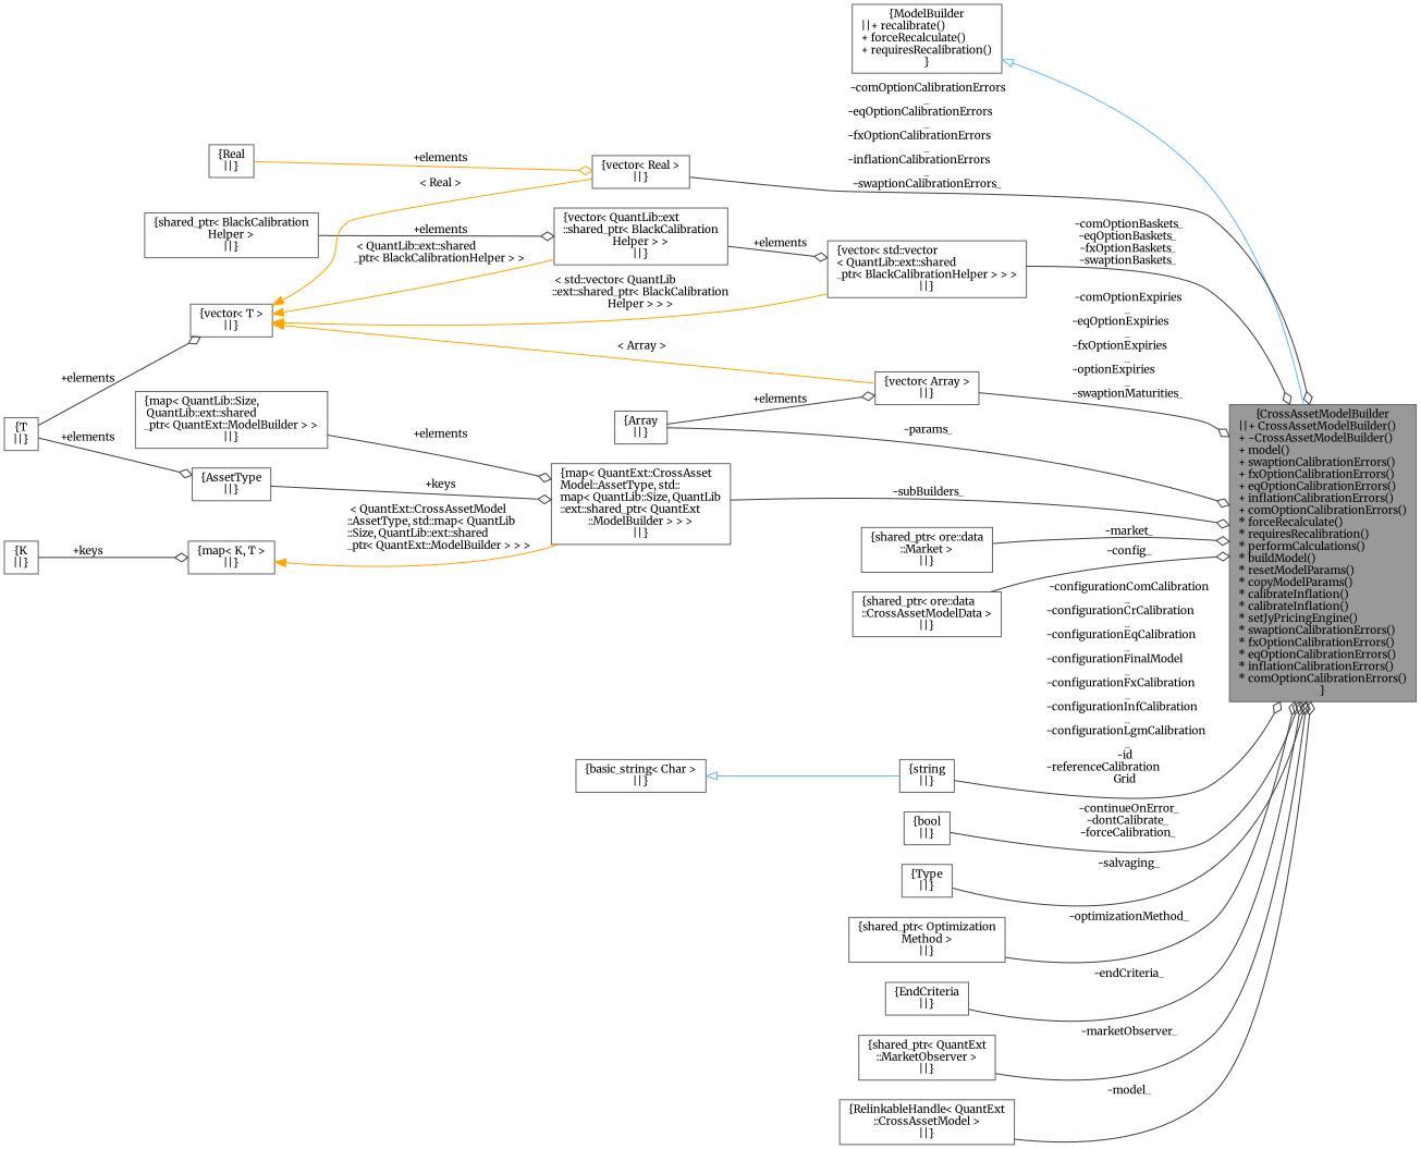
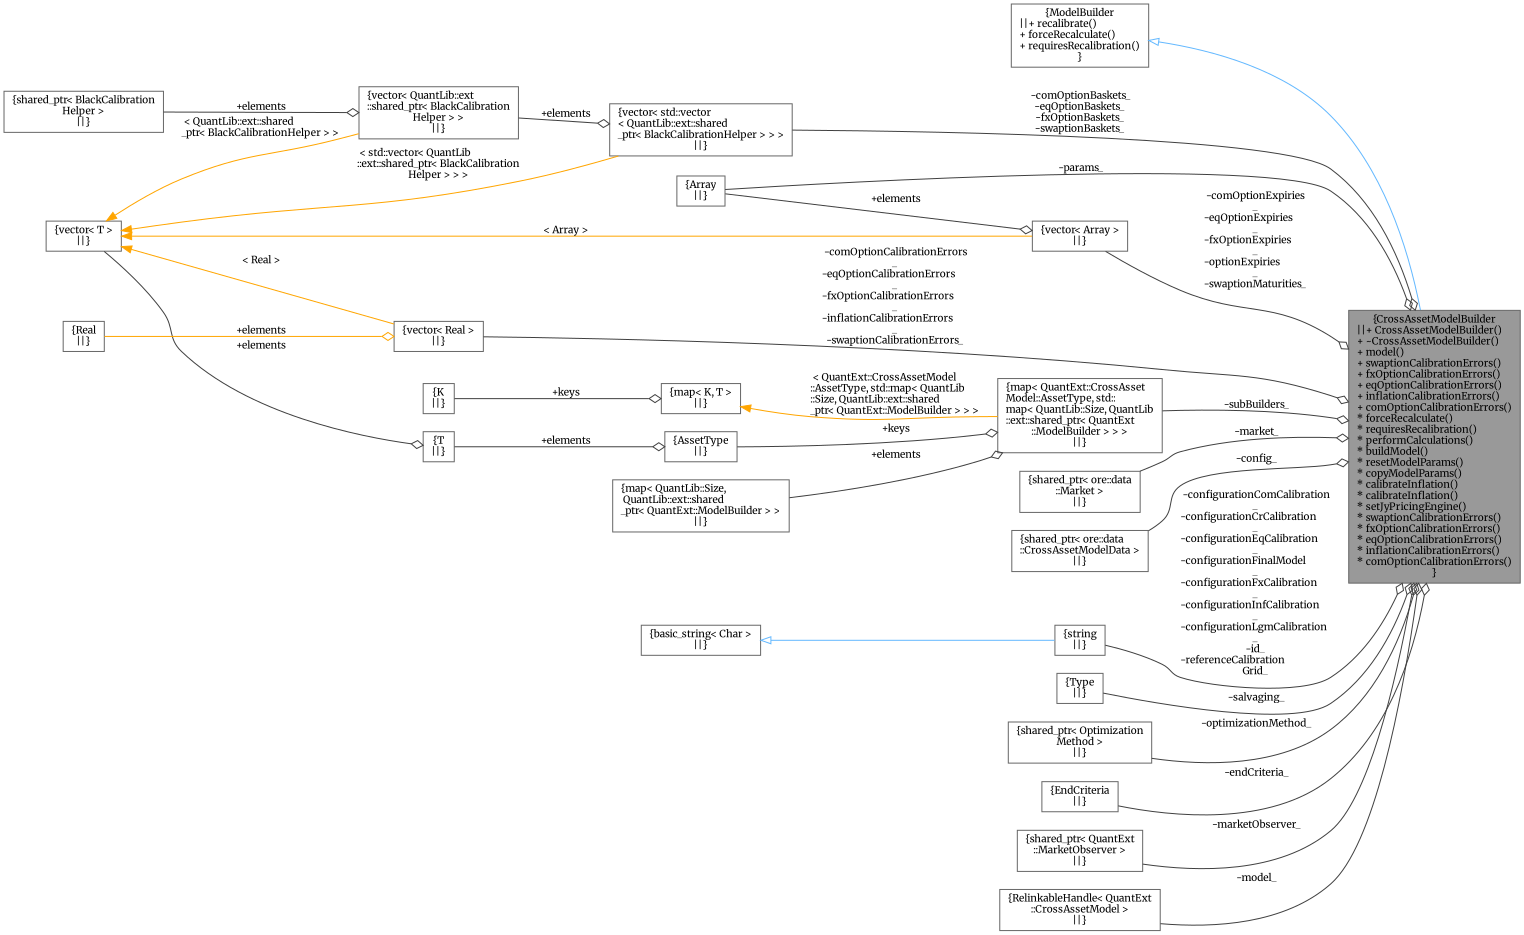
  digraph {
    fontname=Merriweather
    rankdir=LR
    node [color=gray40 fillcolor=white fontname=Merriweather fontsize=10 shape=box style=filled]
    edge [color=grey25 fontname=Merriweather fontsize=10 labelfontname=Helvetica labelfontsize=10 style=solid arrowhead=odiamond]
    n1 [fillcolor=grey60 fontcolor=black height=0.2 label="{CrossAssetModelBuilder\n||+ CrossAssetModelBuilder()\l+ ~CrossAssetModelBuilder()\l+ model()\l+ swaptionCalibrationErrors()\l+ fxOptionCalibrationErrors()\l+ eqOptionCalibrationErrors()\l+ inflationCalibrationErrors()\l+ comOptionCalibrationErrors()\l* forceRecalculate()\l* requiresRecalibration()\l* performCalculations()\l* buildModel()\l* resetModelParams()\l* copyModelParams()\l* calibrateInflation()\l* calibrateInflation()\l* setJyPricingEngine()\l* swaptionCalibrationErrors()\l* fxOptionCalibrationErrors()\l* eqOptionCalibrationErrors()\l* inflationCalibrationErrors()\l* comOptionCalibrationErrors()\l}" width=0.4]
    n2 [height=0.2 label="{ModelBuilder\n||+ recalibrate()\l+ forceRecalculate()\l+ requiresRecalibration()\l}" width=0.4]
    n3 [height=0.2 label="{vector\< std::vector\l\< QuantLib::ext::shared\l_ptr\< BlackCalibrationHelper \> \> \>\n||}" width=0.4]
    n4 [height=0.2 label="{vector\< QuantLib::ext\l::shared_ptr\< BlackCalibration\lHelper \> \>\n||}" width=0.4]
    n5 [height=0.2 label="{shared_ptr\< BlackCalibration\lHelper \>\n||}" width=0.4]
    n6 [height=0.2 label="{vector\< T \>\n||}" width=0.4]
    n7 [height=0.2 label="{vector\< Array \>\n||}" width=0.4]
    n8 [height=0.2 label="{vector\< Real \>\n||}" width=0.4]
    n9 [height=0.2 label="{T\n||}" width=0.4]
    n10 [height=0.2 label="{AssetType\n||}" width=0.4]
    n11 [height=0.2 label="{map\< K, T \>\n||}" width=0.4]
    n12 [height=0.2 label="{map\< QuantExt::CrossAsset\lModel::AssetType, std::\lmap\< QuantLib::Size, QuantLib\l::ext::shared_ptr\< QuantExt\l::ModelBuilder \> \> \>\n||}" width=0.4]
    n13 [height=0.2 label="{Array\n||}" width=0.4]
    n14 [height=0.2 label="{Real\n||}" width=0.4]
    n15 [height=0.2 label="{map\< QuantLib::Size,\l QuantLib::ext::shared\l_ptr\< QuantExt::ModelBuilder \> \>\n||}" width=0.4]
    n16 [height=0.2 label="{K\n||}" width=0.4]
    n17 [height=0.2 label="{shared_ptr\< ore::data\l::Market \>\n||}" width=0.4]
    n18 [height=0.2 label="{shared_ptr\< ore::data\l::CrossAssetModelData \>\n||}" width=0.4]
    n19 [height=0.2 label="{string\n||}" width=0.4]
    n20 [height=0.2 label="{basic_string\< Char \>\n||}" width=0.4]
-   n21 [height=0.2 label="{bool\n||}" width=0.4]
    n22 [height=0.2 label="{Type\n||}" width=0.4]
    n23 [height=0.2 label="{shared_ptr\< Optimization\lMethod \>\n||}" width=0.4]
    n24 [height=0.2 label="{EndCriteria\n||}" width=0.4]
    n25 [height=0.2 label="{shared_ptr\< QuantExt\l::MarketObserver \>\n||}" width=0.4]
    n26 [height=0.2 label="{RelinkableHandle\< QuantExt\l::CrossAssetModel \>\n||}" width=0.4]
    n2 -> n1 [arrowtail=onormal color=steelblue1 dir=back arrowhead=""]
    n3 -> n1 [label=" -comOptionBaskets_\n-eqOptionBaskets_\n-fxOptionBaskets_\n-swaptionBaskets_"]
    n4 -> n3 [label=" +elements"]
    n5 -> n4 [label=" +elements"]
    n6 -> n3 [color=orange dir=back label=" \< std::vector\< QuantLib\l::ext::shared_ptr\< BlackCalibration\lHelper \> \> \>" arrowhead=""]
    n6 -> n4 [color=orange dir=back label=" \< QuantLib::ext::shared\l_ptr\< BlackCalibrationHelper \> \>" arrowhead=""]
    n6 -> n7 [color=orange dir=back label=" \< Array \>" arrowhead=""]
    n6 -> n8 [color=orange dir=back label=" \< Real \>" arrowhead=""]
    n7 -> n1 [label=" -comOptionExpiries\l_\n-eqOptionExpiries\l_\n-fxOptionExpiries\l_\n-optionExpiries\l_\n-swaptionMaturities_"]
    n8 -> n1 [label=" -comOptionCalibrationErrors\l_\n-eqOptionCalibrationErrors\l_\n-fxOptionCalibrationErrors\l_\n-inflationCalibrationErrors\l_\n-swaptionCalibrationErrors_"]
-   n9 -> n6 [label=" +elements"]
+   n6 -> n9 [label=" +elements"]
    n9 -> n10 [label=" +elements"]
    n10 -> n12 [label=" +keys"]
    n11 -> n12 [color=orange dir=back label=" \< QuantExt::CrossAssetModel\l::AssetType, std::map\< QuantLib\l::Size, QuantLib::ext::shared\l_ptr\< QuantExt::ModelBuilder \> \> \>" arrowhead=""]
    n12 -> n1 [label=" -subBuilders_"]
    n13 -> n1 [label=" -params_"]
    n13 -> n7 [label=" +elements"]
    n14 -> n8 [color=orange label=" +elements"]
    n15 -> n12 [label=" +elements"]
    n16 -> n11 [label=" +keys"]
    n17 -> n1 [label=" -market_"]
    n18 -> n1 [label=" -config_"]
    n19 -> n1 [label=" -configurationComCalibration\l_\n-configurationCrCalibration\l_\n-configurationEqCalibration\l_\n-configurationFinalModel\l_\n-configurationFxCalibration\l_\n-configurationInfCalibration\l_\n-configurationLgmCalibration\l_\n-id_\n-referenceCalibration\lGrid_"]
    n20 -> n19 [arrowtail=onormal color=steelblue1 dir=back arrowhead=""]
-   n21 -> n1 [label=" -continueOnError_\n-dontCalibrate_\n-forceCalibration_"]
    n22 -> n1 [label=" -salvaging_"]
    n23 -> n1 [label=" -optimizationMethod_"]
    n24 -> n1 [label=" -endCriteria_"]
    n25 -> n1 [label=" -marketObserver_"]
    n26 -> n1 [label=" -model_"]
  }
